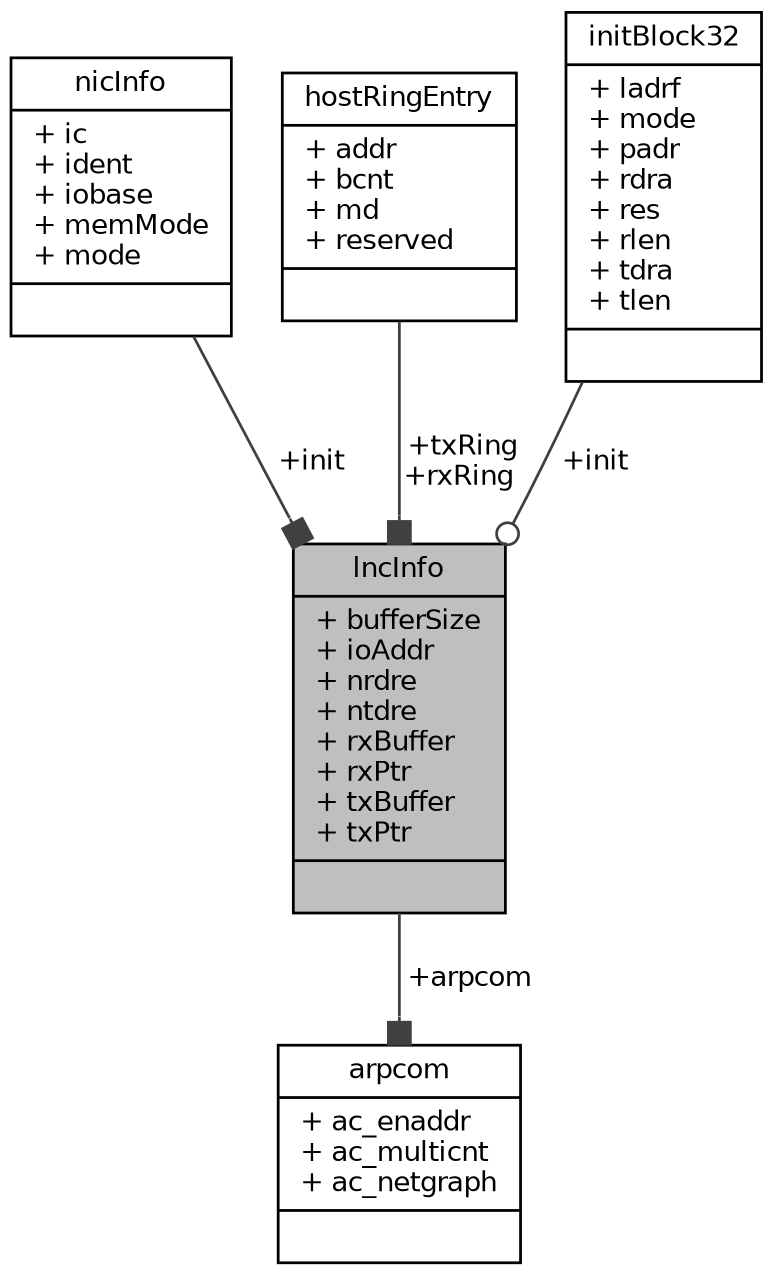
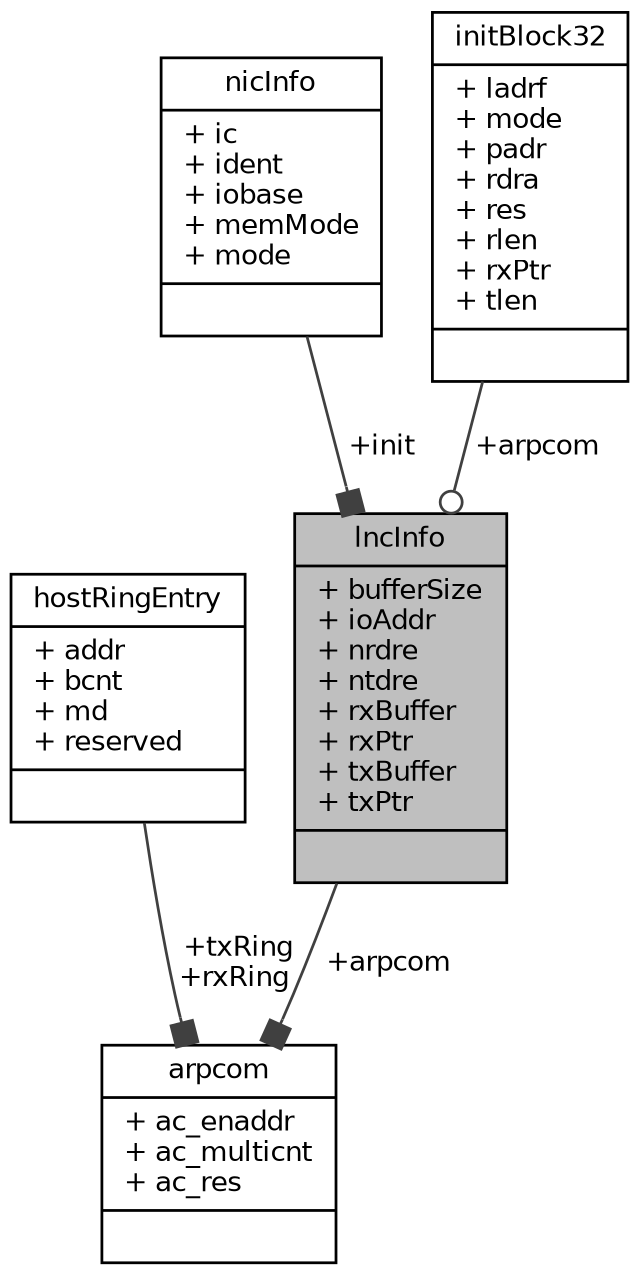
  digraph {
    node [color=black fillcolor=white fontname=Helvetica fontsize=10 shape=record style=filled]
    edge [arrowhead=box color=grey25 fontname=Helvetica fontsize=10 labelfontname=Helvetica labelfontsize=10 style=solid]
    n1 [fillcolor=grey75 fontcolor=black height=0.2 label="{lncInfo\n|+ bufferSize\l+ ioAddr\l+ nrdre\l+ ntdre\l+ rxBuffer\l+ rxPtr\l+ txBuffer\l+ txPtr\l|}" width=0.4]
-   n2 [height=0.2 label="{arpcom\n|+ ac_enaddr\l+ ac_multicnt\l+ ac_netgraph\l|}" width=0.4]
+   n2 [height=0.2 label="{arpcom\n|+ ac_enaddr\l+ ac_multicnt\l+ ac_res\l|}" width=0.4]
    n3 [height=0.2 label="{nicInfo\n|+ ic\l+ ident\l+ iobase\l+ memMode\l+ mode\l|}" width=0.4]
    n4 [height=0.2 label="{hostRingEntry\n|+ addr\l+ bcnt\l+ md\l+ reserved\l|}" width=0.4]
-   n5 [height=0.2 label="{initBlock32\n|+ ladrf\l+ mode\l+ padr\l+ rdra\l+ res\l+ rlen\l+ tdra\l+ tlen\l|}" width=0.4]
+   n5 [height=0.2 label="{initBlock32\n|+ ladrf\l+ mode\l+ padr\l+ rdra\l+ res\l+ rlen\l+ rxPtr\l+ tlen\l|}" width=0.4]
    n1 -> n2 [label=" +arpcom"]
    n3 -> n1 [label=" +init"]
-   n4 -> n1 [label=" +txRing\n+rxRing"]
-   n5 -> n1 [arrowhead=odot label=" +init"]
+   n4 -> n2 [label=" +txRing\n+rxRing"]
+   n5 -> n1 [arrowhead=odot label=" +arpcom"]
  }
